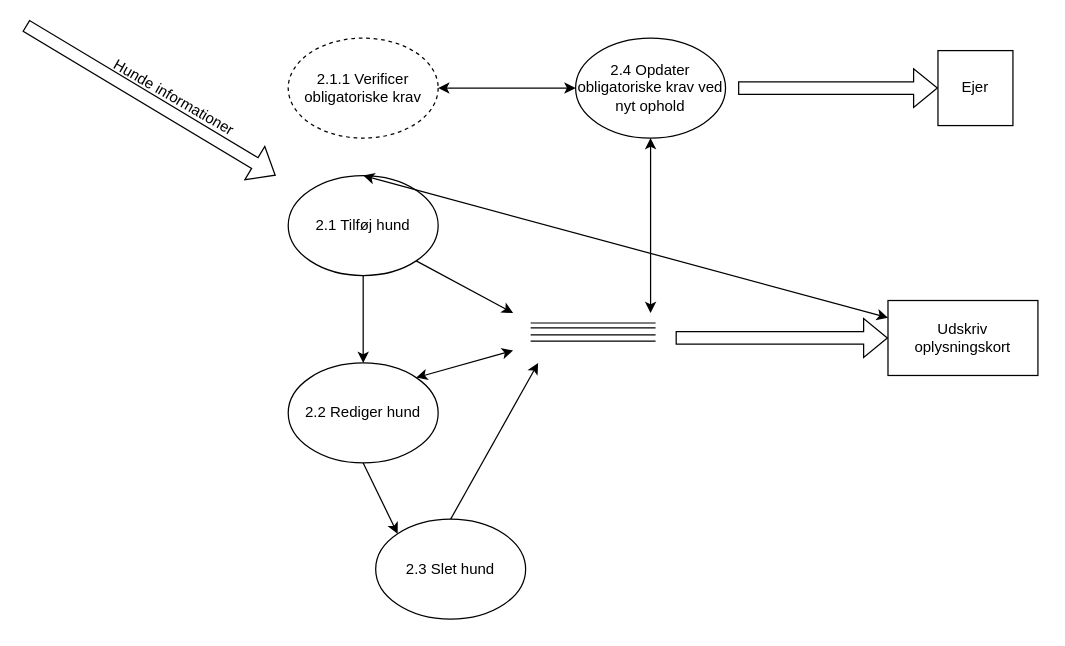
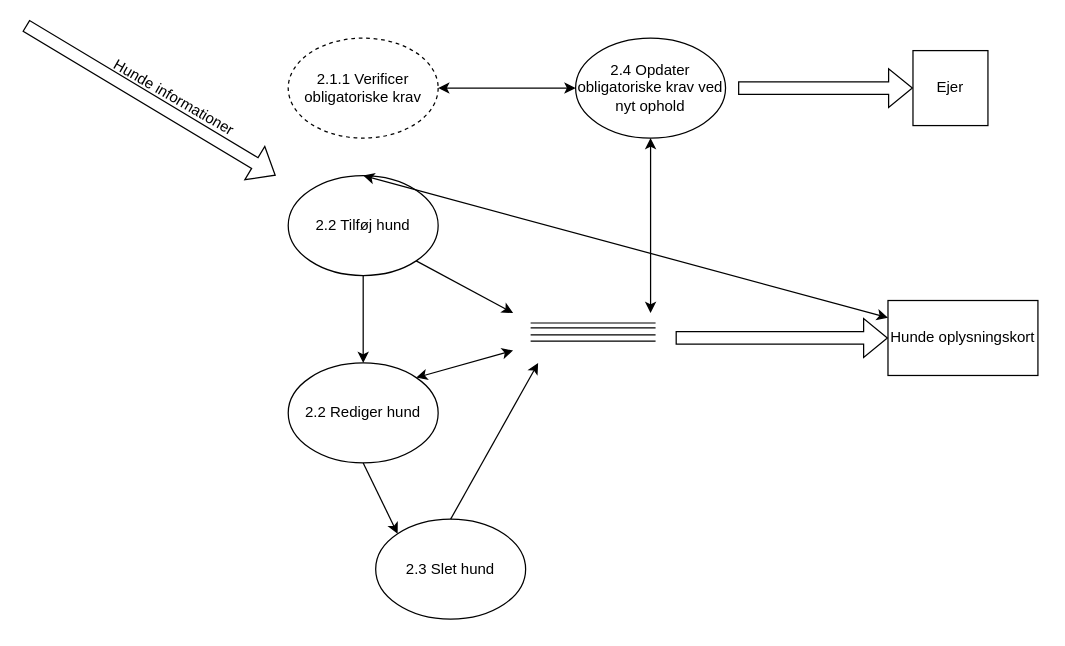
  <mxCell id="0" />
  <mxCell id="1" parent="0" />
  <mxCell id="2" value="" style="shape=flexArrow;endArrow=classic;html=1;rounded=0;" edge="1" parent="1"><mxGeometry width="50" height="50" relative="1" as="geometry"><mxPoint x="20" y="20" as="sourcePoint" /><mxPoint x="220" y="140" as="targetPoint" /></mxGeometry></mxCell>
  <mxCell id="3" value="Hunde informationer" style="text;html=1;align=center;verticalAlign=middle;whiteSpace=wrap;rounded=0;rotation=30;" vertex="1" parent="1"><mxGeometry x="79.33" y="62.5" width="120" height="30" as="geometry" /></mxCell>
- <mxCell id="4" value="2.1 Tilføj hund" style="ellipse;whiteSpace=wrap;html=1;" vertex="1" parent="1"><mxGeometry x="230" y="140" width="120" height="80" as="geometry" /></mxCell>
+ <mxCell id="4" value="2.2 Tilføj hund" style="ellipse;whiteSpace=wrap;html=1;" vertex="1" parent="1"><mxGeometry x="230" y="140" width="120" height="80" as="geometry" /></mxCell>
  <mxCell id="5" value="2.3 Slet hund" style="ellipse;whiteSpace=wrap;html=1;" vertex="1" parent="1"><mxGeometry x="300" y="415" width="120" height="80" as="geometry" /></mxCell>
  <mxCell id="6" value="2.2 Rediger hund" style="ellipse;whiteSpace=wrap;html=1;" vertex="1" parent="1"><mxGeometry x="230" y="290" width="120" height="80" as="geometry" /></mxCell>
  <mxCell id="7" value="2.1.1 Verificer obligatoriske krav" style="ellipse;whiteSpace=wrap;html=1;dashed=1;" vertex="1" parent="1"><mxGeometry x="230" y="30" width="120" height="80" as="geometry" /></mxCell>
  <mxCell id="8" value="" style="endArrow=classic;startArrow=classic;html=1;rounded=0;exitX=0.5;exitY=0;exitDx=0;exitDy=0;" edge="1" parent="1" source="4" target="16"><mxGeometry width="50" height="50" relative="1" as="geometry"><mxPoint x="400" y="360" as="sourcePoint" /><mxPoint x="450" y="310" as="targetPoint" /></mxGeometry></mxCell>
  <mxCell id="9" value="" style="shape=link;html=1;rounded=0;" edge="1" parent="1"><mxGeometry width="100" relative="1" as="geometry"><mxPoint x="424" y="260" as="sourcePoint" /><mxPoint x="524" y="260" as="targetPoint" /></mxGeometry></mxCell>
  <mxCell id="10" value="" style="shape=link;html=1;rounded=0;width=-5;" edge="1" parent="1"><mxGeometry width="100" relative="1" as="geometry"><mxPoint x="424" y="270" as="sourcePoint" /><mxPoint x="524" y="270" as="targetPoint" /></mxGeometry></mxCell>
  <mxCell id="11" value="" style="endArrow=classic;html=1;rounded=0;exitX=1;exitY=1;exitDx=0;exitDy=0;" edge="1" parent="1" source="4"><mxGeometry width="50" height="50" relative="1" as="geometry"><mxPoint x="620" y="360" as="sourcePoint" /><mxPoint x="410" y="250" as="targetPoint" /></mxGeometry></mxCell>
  <mxCell id="12" value="" style="endArrow=classic;startArrow=classic;html=1;rounded=0;exitX=1;exitY=0;exitDx=0;exitDy=0;" edge="1" parent="1" source="6"><mxGeometry width="50" height="50" relative="1" as="geometry"><mxPoint x="620" y="360" as="sourcePoint" /><mxPoint x="410" y="280" as="targetPoint" /></mxGeometry></mxCell>
  <mxCell id="13" value="" style="endArrow=classic;html=1;rounded=0;exitX=0.5;exitY=0;exitDx=0;exitDy=0;" edge="1" parent="1" source="5"><mxGeometry width="50" height="50" relative="1" as="geometry"><mxPoint x="620" y="360" as="sourcePoint" /><mxPoint x="430" y="290" as="targetPoint" /></mxGeometry></mxCell>
  <mxCell id="14" value="" style="endArrow=classic;html=1;rounded=0;exitX=0.5;exitY=1;exitDx=0;exitDy=0;entryX=0;entryY=0;entryDx=0;entryDy=0;" edge="1" parent="1" source="6" target="5"><mxGeometry width="50" height="50" relative="1" as="geometry"><mxPoint x="620" y="360" as="sourcePoint" /><mxPoint x="670" y="310" as="targetPoint" /></mxGeometry></mxCell>
  <mxCell id="15" value="" style="endArrow=classic;html=1;rounded=0;exitX=0.5;exitY=1;exitDx=0;exitDy=0;entryX=0.5;entryY=0;entryDx=0;entryDy=0;" edge="1" parent="1" source="4" target="6"><mxGeometry width="50" height="50" relative="1" as="geometry"><mxPoint x="620" y="360" as="sourcePoint" /><mxPoint x="670" y="310" as="targetPoint" /></mxGeometry></mxCell>
- <mxCell id="16" value="Udskriv oplysningskort" style="rounded=0;whiteSpace=wrap;html=1;" vertex="1" parent="1"><mxGeometry x="710" y="240" width="120" height="60" as="geometry" /></mxCell>
+ <mxCell id="16" value="Hunde oplysningskort" style="rounded=0;whiteSpace=wrap;html=1;" vertex="1" parent="1"><mxGeometry x="710" y="240" width="120" height="60" as="geometry" /></mxCell>
  <mxCell id="17" value="" style="shape=flexArrow;endArrow=classic;html=1;rounded=0;entryX=0;entryY=0.5;entryDx=0;entryDy=0;" edge="1" parent="1" target="16"><mxGeometry width="50" height="50" relative="1" as="geometry"><mxPoint x="540" y="270" as="sourcePoint" /><mxPoint x="390" y="210" as="targetPoint" /></mxGeometry></mxCell>
  <mxCell id="18" value="2.4 Opdater obligatoriske krav ved nyt ophold" style="ellipse;whiteSpace=wrap;html=1;" vertex="1" parent="1"><mxGeometry x="460" y="30" width="120" height="80" as="geometry" /></mxCell>
  <mxCell id="19" value="" style="endArrow=classic;startArrow=classic;html=1;rounded=0;exitX=1;exitY=0.5;exitDx=0;exitDy=0;entryX=0;entryY=0.5;entryDx=0;entryDy=0;" edge="1" parent="1" source="7" target="18"><mxGeometry width="50" height="50" relative="1" as="geometry"><mxPoint x="340" y="270" as="sourcePoint" /><mxPoint x="390" y="220" as="targetPoint" /></mxGeometry></mxCell>
  <mxCell id="20" value="" style="endArrow=classic;startArrow=classic;html=1;rounded=0;entryX=0.5;entryY=1;entryDx=0;entryDy=0;" edge="1" parent="1" target="18"><mxGeometry width="50" height="50" relative="1" as="geometry"><mxPoint x="520" y="250" as="sourcePoint" /><mxPoint x="390" y="220" as="targetPoint" /></mxGeometry></mxCell>
  <mxCell id="21" value="" style="shape=flexArrow;endArrow=classic;html=1;rounded=0;" edge="1" parent="1" target="22"><mxGeometry width="50" height="50" relative="1" as="geometry"><mxPoint x="590" y="70" as="sourcePoint" /><mxPoint x="750" y="70" as="targetPoint" /></mxGeometry></mxCell>
- <mxCell id="22" value="Ejer" style="rounded=0;whiteSpace=wrap;html=1;" vertex="1" parent="1"><mxGeometry x="750" y="40" width="60" height="60" as="geometry" /></mxCell>
+ <mxCell id="22" value="Ejer" style="rounded=0;whiteSpace=wrap;html=1;" vertex="1" parent="1"><mxGeometry x="730" y="40" width="60" height="60" as="geometry" /></mxCell>
